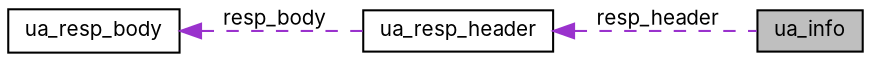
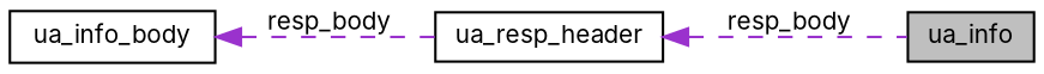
  digraph {
    fontname=Inter
    rankdir=LR
    node [color=black fillcolor=white fontname=Inter fontsize=10 shape=record style=filled]
    edge [color=darkorchid3 dir=back fontname=Inter fontsize=10 labelfontname=Helvetica labelfontsize=10 style=dashed]
    n1 [fillcolor=grey75 fontcolor=black height=0.2 label=ua_info width=0.4]
-   n2 [height=0.2 label=ua_resp_body width=0.4]
+   n2 [height=0.2 label=ua_info_body width=0.4]
    n3 [height=0.2 label=ua_resp_header width=0.4]
    n2 -> n3 [label=" resp_body"]
-   n3 -> n1 [label=" resp_header"]
+   n3 -> n1 [label=" resp_body"]
  }
